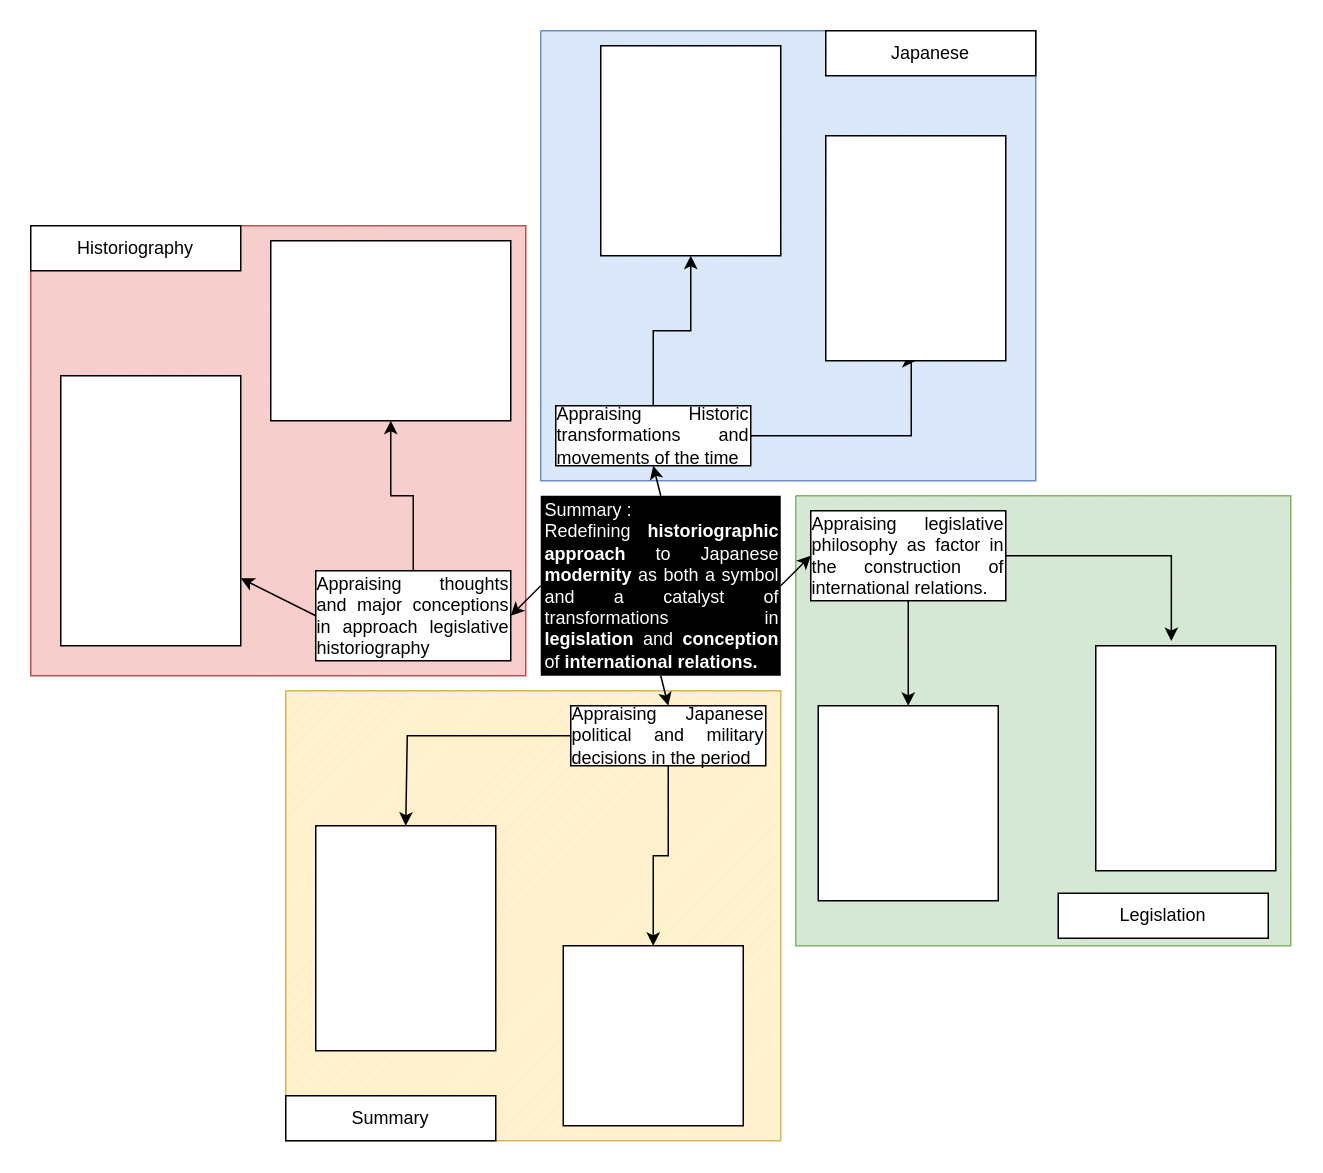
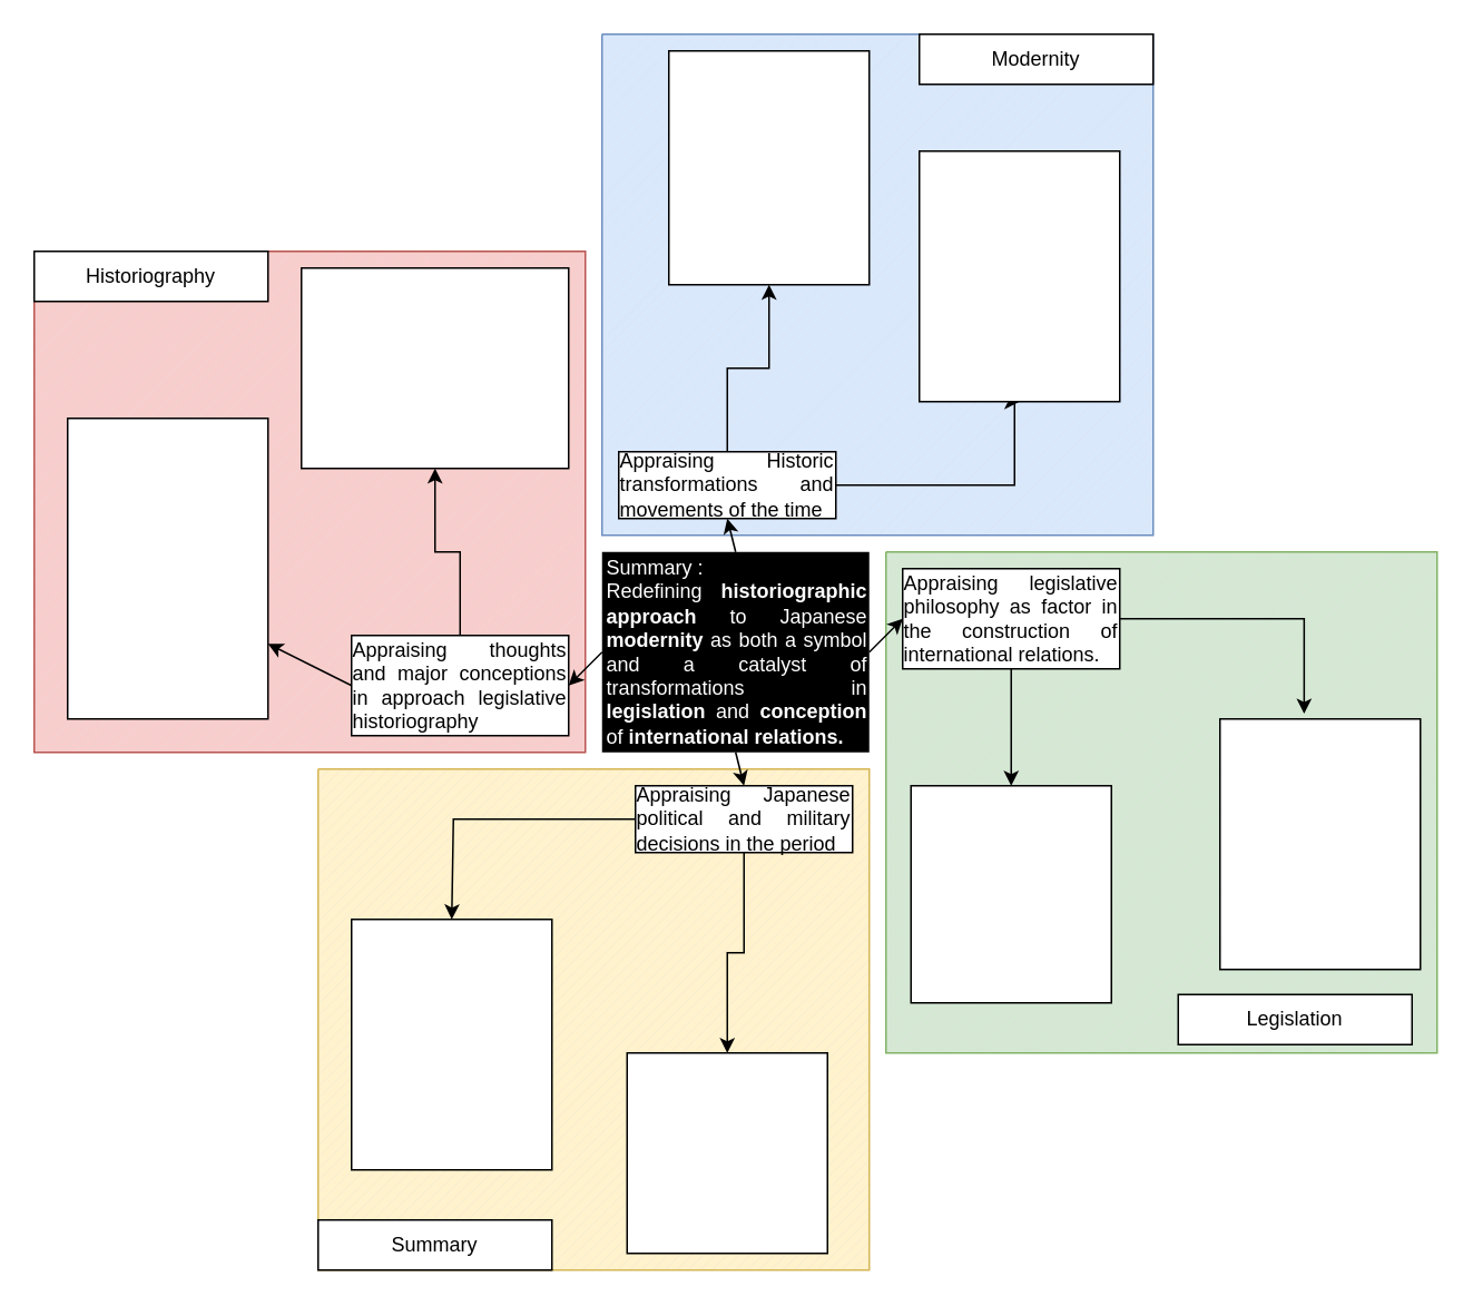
  <mxCell id="0" />
  <mxCell id="1" parent="0" />
  <mxCell id="2" value="&lt;div style=&quot;text-align: justify&quot;&gt;&lt;font color=&quot;#ffffff&quot; style=&quot;&quot;&gt;Summary :&lt;/font&gt;&lt;/div&gt;&lt;div style=&quot;text-align: justify&quot;&gt;&lt;font color=&quot;#ffffff&quot; style=&quot;&quot;&gt;Redefining &lt;b&gt;historiographic approach&lt;/b&gt; to Japanese &lt;b&gt;modernity&lt;/b&gt; as both a symbol and a catalyst of transformations in &lt;b&gt;legislation&lt;/b&gt; and &lt;b&gt;conception&lt;/b&gt; of &lt;b&gt;international relations.&lt;/b&gt;&lt;/font&gt;&lt;/div&gt;" style="rounded=0;whiteSpace=wrap;html=1;align=left;labelBackgroundColor=none;labelBorderColor=#000000;fontColor=#FF0000;strokeColor=none;fillColor=#000000;" vertex="1" parent="1"><mxGeometry x="360" y="330" width="160" height="120" as="geometry" /></mxCell>
  <mxCell id="3" value="" style="verticalLabelPosition=bottom;verticalAlign=top;html=1;shape=mxgraph.basic.patternFillRect;fillStyle=diag;step=5;fillStrokeWidth=0.2;fillStrokeColor=#dddddd;labelBackgroundColor=#66B2FF;strokeColor=#b85450;fillColor=#f8cecc;" vertex="1" parent="1"><mxGeometry x="20" y="150" width="330" height="300" as="geometry" /></mxCell>
  <mxCell id="4" value="&lt;font color=&quot;#000000&quot;&gt;Historiography&lt;/font&gt;&lt;span style=&quot;color: rgba(0 , 0 , 0 , 0) ; font-family: monospace ; font-size: 0px&quot;&gt;%3CmxGraphModel%3E%3Croot%3E%3CmxCell%20id%3D%220%22%2F%3E%3CmxCell%20id%3D%221%22%20parent%3D%220%22%2F%3E%3CmxCell%20id%3D%222%22%20value%3D%22%22%20style%3D%22verticalLabelPosition%3Dbottom%3BverticalAlign%3Dtop%3Bhtml%3D1%3Bshape%3Dmxgraph.basic.patternFillRect%3BfillStyle%3Ddiag%3Bstep%3D5%3BfillStrokeWidth%3D0.2%3BfillStrokeColor%3D%23dddddd%3BlabelBackgroundColor%3D%2366B2FF%3BstrokeColor%3D%23666666%3BfillColor%3D%23f5f5f5%3BfontColor%3D%23333333%3B%22%20vertex%3D%221%22%20parent%3D%221%22%3E%3CmxGeometry%20x%3D%2220%22%20y%3D%22220%22%20width%3D%22330%22%20height%3D%22300%22%20as%3D%22geometry%22%2F%3E%3C%2FmxCell%3E%3C%2Froot%3E%3C%2FmxGraphModel%3E&lt;/span&gt;" style="rounded=0;whiteSpace=wrap;html=1;labelBackgroundColor=none;fontColor=#FF0000;" vertex="1" parent="1"><mxGeometry x="20" y="150" width="140" height="30" as="geometry" /></mxCell>
  <mxCell id="5" value="" style="verticalLabelPosition=bottom;verticalAlign=top;html=1;shape=mxgraph.basic.patternFillRect;fillStyle=diag;step=5;fillStrokeWidth=0.2;fillStrokeColor=#dddddd;labelBackgroundColor=#66B2FF;strokeColor=#6c8ebf;fillColor=#dae8fc;" vertex="1" parent="1"><mxGeometry x="360" y="20" width="330" height="300" as="geometry" /></mxCell>
  <mxCell id="6" value="" style="verticalLabelPosition=bottom;verticalAlign=top;html=1;shape=mxgraph.basic.patternFillRect;fillStyle=diag;step=5;fillStrokeWidth=0.2;fillStrokeColor=#dddddd;labelBackgroundColor=#66B2FF;strokeColor=#82b366;fillColor=#d5e8d4;" vertex="1" parent="1"><mxGeometry x="530" y="330" width="330" height="300" as="geometry" /></mxCell>
  <mxCell id="7" value="" style="verticalLabelPosition=bottom;verticalAlign=top;html=1;shape=mxgraph.basic.patternFillRect;fillStyle=diag;step=5;fillStrokeWidth=0.2;fillStrokeColor=#dddddd;labelBackgroundColor=#66B2FF;strokeColor=#d6b656;fillColor=#fff2cc;" vertex="1" parent="1"><mxGeometry x="190" y="460" width="330" height="300" as="geometry" /></mxCell>
- <mxCell id="8" value="&lt;font color=&quot;#000000&quot;&gt;Japanese&lt;/font&gt;" style="rounded=0;whiteSpace=wrap;html=1;labelBackgroundColor=none;fontColor=#FF0000;" vertex="1" parent="1"><mxGeometry x="550" y="20" width="140" height="30" as="geometry" /></mxCell>
+ <mxCell id="8" value="&lt;font color=&quot;#000000&quot;&gt;Modernity&lt;/font&gt;" style="rounded=0;whiteSpace=wrap;html=1;labelBackgroundColor=none;fontColor=#FF0000;" vertex="1" parent="1"><mxGeometry x="550" y="20" width="140" height="30" as="geometry" /></mxCell>
  <mxCell id="9" value="&lt;font color=&quot;#000000&quot;&gt;Legislation&lt;/font&gt;" style="rounded=0;whiteSpace=wrap;html=1;labelBackgroundColor=none;fontColor=#FF0000;" vertex="1" parent="1"><mxGeometry x="705" y="595" width="140" height="30" as="geometry" /></mxCell>
  <mxCell id="10" value="&lt;font color=&quot;#000000&quot;&gt;Summary&lt;/font&gt;" style="rounded=0;whiteSpace=wrap;html=1;labelBackgroundColor=none;fontColor=#FF0000;" vertex="1" parent="1"><mxGeometry x="190" y="730" width="140" height="30" as="geometry" /></mxCell>
  <mxCell id="11" value="" style="endArrow=classic;html=1;fontColor=#FF0000;exitX=0;exitY=0.5;exitDx=0;exitDy=0;entryX=1;entryY=0.5;entryDx=0;entryDy=0;" edge="1" parent="1" source="2" target="13"><mxGeometry width="50" height="50" relative="1" as="geometry"><mxPoint x="160" y="450" as="sourcePoint" /><mxPoint x="210" y="400" as="targetPoint" /></mxGeometry></mxCell>
  <mxCell id="12" style="edgeStyle=orthogonalEdgeStyle;rounded=0;orthogonalLoop=1;jettySize=auto;html=1;entryX=0.5;entryY=1;entryDx=0;entryDy=0;fontColor=#000000;" edge="1" parent="1" source="13" target="20"><mxGeometry relative="1" as="geometry" /></mxCell>
  <mxCell id="13" value="&lt;div style=&quot;text-align: justify&quot;&gt;&lt;span&gt;Appraising thoughts and major conceptions in approach legislative historiography&lt;/span&gt;&lt;/div&gt;" style="rounded=0;whiteSpace=wrap;html=1;labelBackgroundColor=none;strokeColor=#000000;fillColor=#FFFFFF;" vertex="1" parent="1"><mxGeometry x="210" y="380" width="130" height="60" as="geometry" /></mxCell>
  <mxCell id="14" value="" style="endArrow=classic;html=1;fontColor=#000000;exitX=0;exitY=0.5;exitDx=0;exitDy=0;entryX=1;entryY=0.75;entryDx=0;entryDy=0;" edge="1" parent="1" source="13" target="19"><mxGeometry width="50" height="50" relative="1" as="geometry"><mxPoint x="140" y="390" as="sourcePoint" /><mxPoint x="175" y="370" as="targetPoint" /></mxGeometry></mxCell>
  <mxCell id="15" value="" style="endArrow=classic;html=1;fontColor=#000000;exitX=1;exitY=0.5;exitDx=0;exitDy=0;entryX=0;entryY=0.5;entryDx=0;entryDy=0;" edge="1" parent="1" source="2" target="18"><mxGeometry width="50" height="50" relative="1" as="geometry"><mxPoint x="470" y="320" as="sourcePoint" /><mxPoint x="559" y="390" as="targetPoint" /></mxGeometry></mxCell>
  <mxCell id="16" style="edgeStyle=orthogonalEdgeStyle;rounded=0;orthogonalLoop=1;jettySize=auto;html=1;entryX=0.5;entryY=0;entryDx=0;entryDy=0;fontColor=#000000;" edge="1" parent="1" source="18" target="31"><mxGeometry relative="1" as="geometry" /></mxCell>
  <mxCell id="17" style="edgeStyle=orthogonalEdgeStyle;rounded=0;orthogonalLoop=1;jettySize=auto;html=1;fontColor=#000000;entryX=0.42;entryY=-0.021;entryDx=0;entryDy=0;entryPerimeter=0;" edge="1" parent="1" source="18" target="32"><mxGeometry relative="1" as="geometry"><mxPoint x="810" y="320" as="targetPoint" /><Array as="points"><mxPoint x="780" y="370" /></Array></mxGeometry></mxCell>
  <mxCell id="18" value="&lt;div style=&quot;text-align: justify&quot;&gt;&lt;span&gt;Appraising legislative philosophy as factor in the construction of international relations.&lt;/span&gt;&lt;/div&gt;" style="rounded=0;whiteSpace=wrap;html=1;labelBackgroundColor=none;strokeColor=#000000;fillColor=#FFFFFF;" vertex="1" parent="1"><mxGeometry x="540" y="340" width="130" height="60" as="geometry" /></mxCell>
  <mxCell id="19" value="" style="rounded=0;whiteSpace=wrap;html=1;labelBackgroundColor=none;fontColor=#000000;strokeColor=#000000;fillColor=#FFFFFF;" vertex="1" parent="1"><mxGeometry x="40" y="250" width="120" height="180" as="geometry" /></mxCell>
  <mxCell id="20" value="" style="rounded=0;whiteSpace=wrap;html=1;labelBackgroundColor=none;fontColor=#000000;strokeColor=#000000;fillColor=#FFFFFF;" vertex="1" parent="1"><mxGeometry x="180" y="160" width="160" height="120" as="geometry" /></mxCell>
  <mxCell id="21" style="edgeStyle=orthogonalEdgeStyle;rounded=0;orthogonalLoop=1;jettySize=auto;html=1;entryX=0.5;entryY=1;entryDx=0;entryDy=0;fontColor=#000000;" edge="1" parent="1" source="23" target="34"><mxGeometry relative="1" as="geometry" /></mxCell>
  <mxCell id="22" style="edgeStyle=orthogonalEdgeStyle;rounded=0;orthogonalLoop=1;jettySize=auto;html=1;entryX=0.5;entryY=1;entryDx=0;entryDy=0;fontColor=#000000;" edge="1" parent="1" source="23" target="33"><mxGeometry relative="1" as="geometry"><Array as="points"><mxPoint x="607" y="290" /><mxPoint x="607" y="240" /></Array></mxGeometry></mxCell>
  <mxCell id="23" value="&lt;div style=&quot;text-align: justify&quot;&gt;Appraising Historic transformations and movements of the time&amp;nbsp;&lt;/div&gt;" style="rounded=0;whiteSpace=wrap;html=1;labelBackgroundColor=none;strokeColor=#000000;fillColor=#FFFFFF;" vertex="1" parent="1"><mxGeometry x="370" y="270" width="130" height="40" as="geometry" /></mxCell>
  <mxCell id="24" value="" style="endArrow=classic;html=1;fontColor=#000000;exitX=0.5;exitY=0;exitDx=0;exitDy=0;entryX=0.5;entryY=1;entryDx=0;entryDy=0;" edge="1" parent="1" source="2" target="23"><mxGeometry width="50" height="50" relative="1" as="geometry"><mxPoint x="430" y="390" as="sourcePoint" /><mxPoint x="480" y="340" as="targetPoint" /></mxGeometry></mxCell>
  <mxCell id="25" style="edgeStyle=orthogonalEdgeStyle;rounded=0;orthogonalLoop=1;jettySize=auto;html=1;entryX=0.5;entryY=0;entryDx=0;entryDy=0;fontColor=#000000;" edge="1" parent="1" source="27" target="29"><mxGeometry relative="1" as="geometry"><Array as="points" /></mxGeometry></mxCell>
  <mxCell id="26" style="edgeStyle=orthogonalEdgeStyle;rounded=0;orthogonalLoop=1;jettySize=auto;html=1;fontColor=#000000;entryX=0.5;entryY=0;entryDx=0;entryDy=0;" edge="1" parent="1" source="27" target="30"><mxGeometry relative="1" as="geometry"><mxPoint x="160" y="530" as="targetPoint" /><Array as="points"><mxPoint x="271" y="490" /></Array></mxGeometry></mxCell>
  <mxCell id="27" value="&lt;div style=&quot;text-align: justify&quot;&gt;&lt;span&gt;Appraising Japanese political and military decisions in the period&amp;nbsp;&lt;/span&gt;&lt;/div&gt;" style="rounded=0;whiteSpace=wrap;html=1;labelBackgroundColor=none;strokeColor=#000000;fillColor=#FFFFFF;" vertex="1" parent="1"><mxGeometry x="380" y="470" width="130" height="40" as="geometry" /></mxCell>
  <mxCell id="28" value="" style="endArrow=classic;html=1;fontColor=#000000;exitX=0.5;exitY=1;exitDx=0;exitDy=0;entryX=0.5;entryY=0;entryDx=0;entryDy=0;" edge="1" parent="1" source="2" target="27"><mxGeometry width="50" height="50" relative="1" as="geometry"><mxPoint x="420" y="500" as="sourcePoint" /><mxPoint x="470" y="450" as="targetPoint" /></mxGeometry></mxCell>
  <mxCell id="29" value="" style="rounded=0;whiteSpace=wrap;html=1;labelBackgroundColor=none;fontColor=#000000;strokeColor=#000000;fillColor=#FFFFFF;" vertex="1" parent="1"><mxGeometry x="375" y="630" width="120" height="120" as="geometry" /></mxCell>
  <mxCell id="30" value="" style="rounded=0;whiteSpace=wrap;html=1;labelBackgroundColor=none;fontColor=#000000;strokeColor=#000000;fillColor=#FFFFFF;" vertex="1" parent="1"><mxGeometry x="210" y="550" width="120" height="150" as="geometry" /></mxCell>
  <mxCell id="31" value="" style="rounded=0;whiteSpace=wrap;html=1;labelBackgroundColor=none;fontColor=#000000;strokeColor=#000000;fillColor=#FFFFFF;" vertex="1" parent="1"><mxGeometry x="545" y="470" width="120" height="130" as="geometry" /></mxCell>
  <mxCell id="32" value="" style="rounded=0;whiteSpace=wrap;html=1;labelBackgroundColor=none;fontColor=#000000;strokeColor=#000000;fillColor=#FFFFFF;" vertex="1" parent="1"><mxGeometry x="730" y="430" width="120" height="150" as="geometry" /></mxCell>
  <mxCell id="33" value="" style="rounded=0;whiteSpace=wrap;html=1;labelBackgroundColor=none;fontColor=#000000;strokeColor=#000000;fillColor=#FFFFFF;" vertex="1" parent="1"><mxGeometry x="550" y="90" width="120" height="150" as="geometry" /></mxCell>
  <mxCell id="34" value="" style="rounded=0;whiteSpace=wrap;html=1;labelBackgroundColor=none;fontColor=#000000;strokeColor=#000000;fillColor=#FFFFFF;" vertex="1" parent="1"><mxGeometry x="400" y="30" width="120" height="140" as="geometry" /></mxCell>
